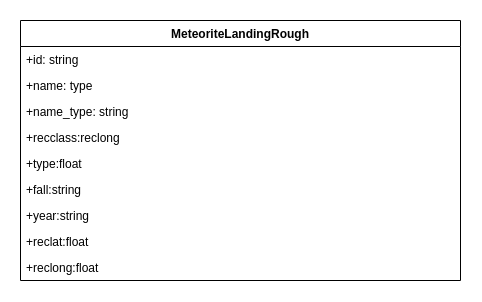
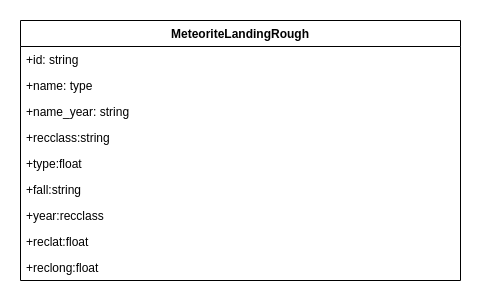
  <mxCell id="0" />
  <mxCell id="1" parent="0" />
  <mxCell id="2" value="MeteoriteLandingRough" style="swimlane;fontStyle=1;childLayout=stackLayout;horizontal=1;startSize=26;horizontalStack=0;resizeParent=1;resizeParentMax=0;resizeLast=0;collapsible=1;marginBottom=0;" vertex="1" parent="1"><mxGeometry x="20" y="20" width="440" height="260" as="geometry" /></mxCell>
  <mxCell id="3" value="   +id: string" style="text;strokeColor=none;fillColor=none;align=left;verticalAlign=top;spacingLeft=4;spacingRight=4;overflow=hidden;rotatable=0;points=[[0,0.5],[1,0.5]];portConstraint=eastwest;" vertex="1" parent="2"><mxGeometry y="26" width="440" height="26" as="geometry" /></mxCell>
  <mxCell id="4" value="   +name: type" style="text;strokeColor=none;fillColor=none;align=left;verticalAlign=top;spacingLeft=4;spacingRight=4;overflow=hidden;rotatable=0;points=[[0,0.5],[1,0.5]];portConstraint=eastwest;" vertex="1" parent="2"><mxGeometry y="52" width="440" height="26" as="geometry" /></mxCell>
- <mxCell id="5" value="   +name_type: string" style="text;strokeColor=none;fillColor=none;align=left;verticalAlign=top;spacingLeft=4;spacingRight=4;overflow=hidden;rotatable=0;points=[[0,0.5],[1,0.5]];portConstraint=eastwest;" vertex="1" parent="2"><mxGeometry y="78" width="440" height="26" as="geometry" /></mxCell>
- <mxCell id="6" value="   +recclass:reclong" style="text;strokeColor=none;fillColor=none;align=left;verticalAlign=top;spacingLeft=4;spacingRight=4;overflow=hidden;rotatable=0;points=[[0,0.5],[1,0.5]];portConstraint=eastwest;" vertex="1" parent="2"><mxGeometry y="104" width="440" height="26" as="geometry" /></mxCell>
+ <mxCell id="5" value="   +name_year: string" style="text;strokeColor=none;fillColor=none;align=left;verticalAlign=top;spacingLeft=4;spacingRight=4;overflow=hidden;rotatable=0;points=[[0,0.5],[1,0.5]];portConstraint=eastwest;" vertex="1" parent="2"><mxGeometry y="78" width="440" height="26" as="geometry" /></mxCell>
+ <mxCell id="6" value="   +recclass:string" style="text;strokeColor=none;fillColor=none;align=left;verticalAlign=top;spacingLeft=4;spacingRight=4;overflow=hidden;rotatable=0;points=[[0,0.5],[1,0.5]];portConstraint=eastwest;" vertex="1" parent="2"><mxGeometry y="104" width="440" height="26" as="geometry" /></mxCell>
  <mxCell id="7" value="   +type:float" style="text;strokeColor=none;fillColor=none;align=left;verticalAlign=top;spacingLeft=4;spacingRight=4;overflow=hidden;rotatable=0;points=[[0,0.5],[1,0.5]];portConstraint=eastwest;" vertex="1" parent="2"><mxGeometry y="130" width="440" height="26" as="geometry" /></mxCell>
  <mxCell id="8" value="   +fall:string" style="text;strokeColor=none;fillColor=none;align=left;verticalAlign=top;spacingLeft=4;spacingRight=4;overflow=hidden;rotatable=0;points=[[0,0.5],[1,0.5]];portConstraint=eastwest;" vertex="1" parent="2"><mxGeometry y="156" width="440" height="26" as="geometry" /></mxCell>
- <mxCell id="9" value="   +year:string" style="text;strokeColor=none;fillColor=none;align=left;verticalAlign=top;spacingLeft=4;spacingRight=4;overflow=hidden;rotatable=0;points=[[0,0.5],[1,0.5]];portConstraint=eastwest;" vertex="1" parent="2"><mxGeometry y="182" width="440" height="26" as="geometry" /></mxCell>
+ <mxCell id="9" value="   +year:recclass" style="text;strokeColor=none;fillColor=none;align=left;verticalAlign=top;spacingLeft=4;spacingRight=4;overflow=hidden;rotatable=0;points=[[0,0.5],[1,0.5]];portConstraint=eastwest;" vertex="1" parent="2"><mxGeometry y="182" width="440" height="26" as="geometry" /></mxCell>
  <mxCell id="10" value="   +reclat:float" style="text;strokeColor=none;fillColor=none;align=left;verticalAlign=top;spacingLeft=4;spacingRight=4;overflow=hidden;rotatable=0;points=[[0,0.5],[1,0.5]];portConstraint=eastwest;" vertex="1" parent="2"><mxGeometry y="208" width="440" height="26" as="geometry" /></mxCell>
  <mxCell id="11" value="   +reclong:float" style="text;strokeColor=none;fillColor=none;align=left;verticalAlign=top;spacingLeft=4;spacingRight=4;overflow=hidden;rotatable=0;points=[[0,0.5],[1,0.5]];portConstraint=eastwest;" vertex="1" parent="2"><mxGeometry y="234" width="440" height="26" as="geometry" /></mxCell>
